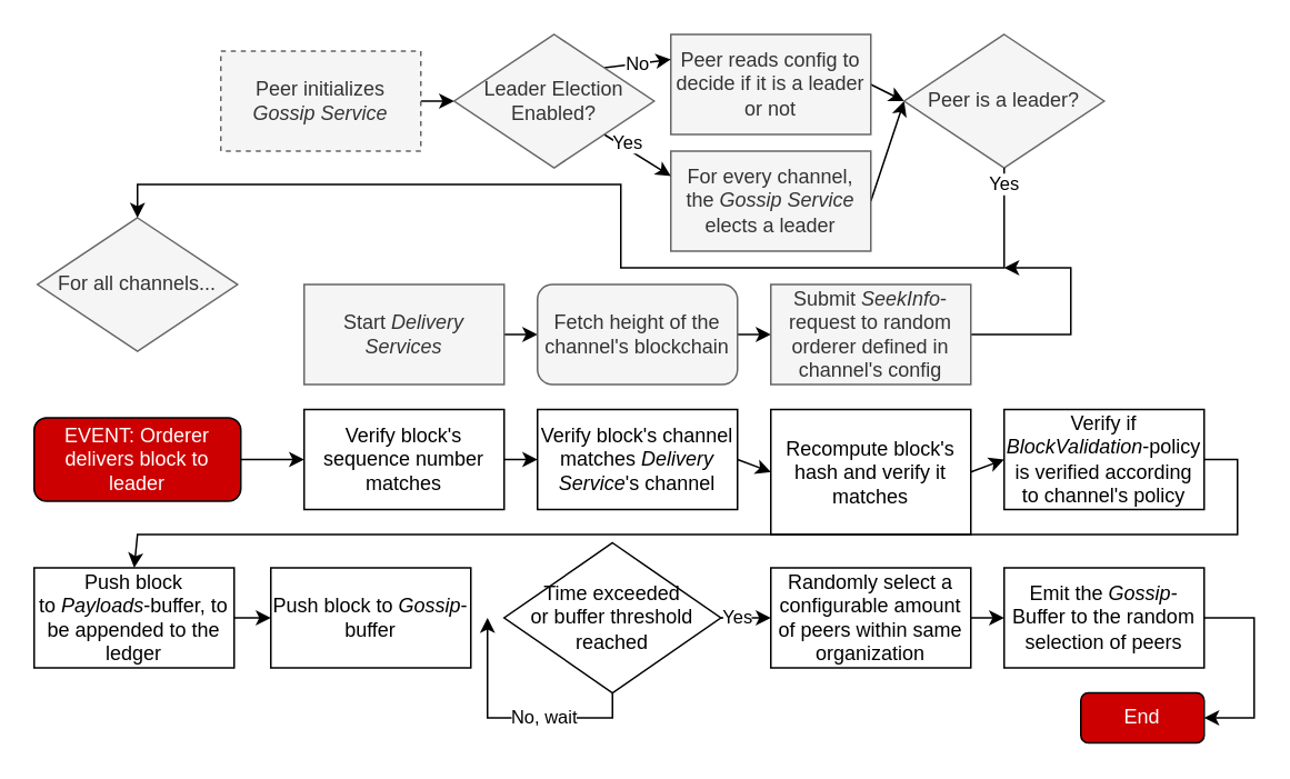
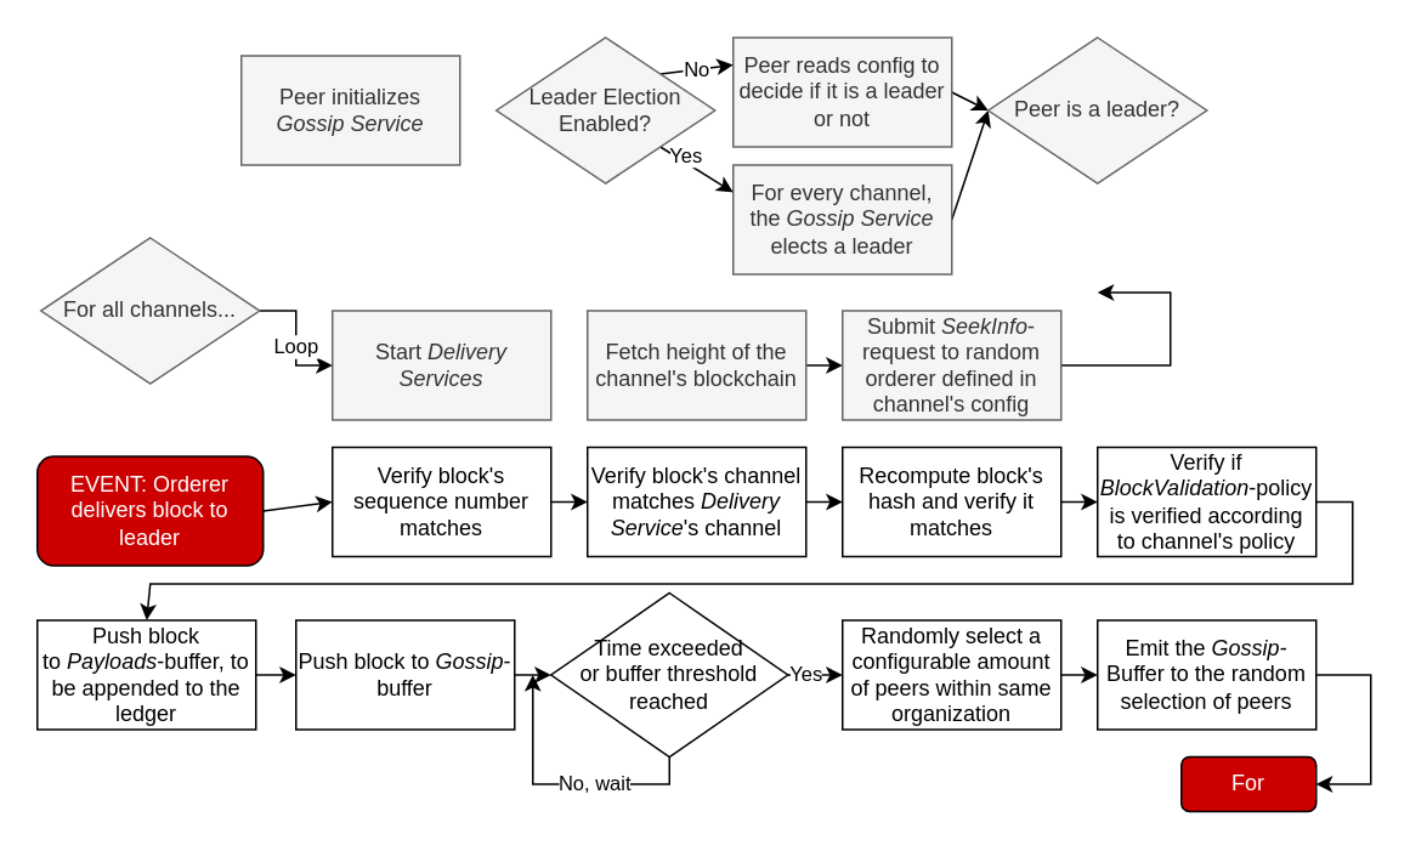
  <mxCell id="0" />
  <mxCell id="1" parent="0" />
- <mxCell id="2" style="edgeStyle=orthogonalEdgeStyle;rounded=0;orthogonalLoop=1;jettySize=auto;html=1;exitX=1;exitY=0.5;exitDx=0;exitDy=0;entryX=0;entryY=0.5;entryDx=0;entryDy=0;fontColor=#FFFFFF;" edge="1" parent="1" source="3" target="10"><mxGeometry relative="1" as="geometry" /></mxCell>
- <mxCell id="3" value="Peer initializes &lt;i&gt;Gossip Service&lt;/i&gt;" style="rounded=0;whiteSpace=wrap;html=1;fillColor=#f5f5f5;strokeColor=#666666;fontColor=#333333;dashed=1;" vertex="1" parent="1"><mxGeometry x="132" y="30" width="120" height="60" as="geometry" /></mxCell>
+ <mxCell id="3" value="Peer initializes &lt;i&gt;Gossip Service&lt;/i&gt;" style="rounded=0;whiteSpace=wrap;html=1;fillColor=#f5f5f5;strokeColor=#666666;fontColor=#333333;" vertex="1" parent="1"><mxGeometry x="132" y="30" width="120" height="60" as="geometry" /></mxCell>
  <mxCell id="4" style="edgeStyle=none;rounded=0;orthogonalLoop=1;jettySize=auto;html=1;exitX=1;exitY=0.5;exitDx=0;exitDy=0;entryX=0;entryY=0.5;entryDx=0;entryDy=0;fontColor=#000000;" edge="1" parent="1" source="5" target="11"><mxGeometry relative="1" as="geometry" /></mxCell>
  <mxCell id="5" value="For every channel, the &lt;i&gt;Gossip Service&lt;/i&gt; elects a leader" style="rounded=0;whiteSpace=wrap;html=1;fillColor=#f5f5f5;strokeColor=#666666;fontColor=#333333;" vertex="1" parent="1"><mxGeometry x="402" y="90" width="120" height="60" as="geometry" /></mxCell>
  <mxCell id="6" style="edgeStyle=none;rounded=0;orthogonalLoop=1;jettySize=auto;html=1;exitX=1;exitY=0.5;exitDx=0;exitDy=0;entryX=0;entryY=0.5;entryDx=0;entryDy=0;fontColor=#000000;" edge="1" parent="1" source="7" target="11"><mxGeometry relative="1" as="geometry" /></mxCell>
  <mxCell id="7" value="Peer reads config to decide if it is a leader or not" style="rounded=0;whiteSpace=wrap;html=1;fillColor=#f5f5f5;strokeColor=#666666;fontColor=#333333;" vertex="1" parent="1"><mxGeometry x="402" width="120" height="60" as="geometry" y="20" /></mxCell>
  <mxCell id="8" value="&lt;font color=&quot;#000000&quot;&gt;No&lt;/font&gt;" style="rounded=0;orthogonalLoop=1;jettySize=auto;html=1;exitX=1;exitY=0;exitDx=0;exitDy=0;entryX=0;entryY=0.25;entryDx=0;entryDy=0;fontColor=#FFFFFF;" edge="1" parent="1" source="10" target="7"><mxGeometry relative="1" as="geometry" /></mxCell>
  <mxCell id="9" value="Yes" style="edgeStyle=none;rounded=0;orthogonalLoop=1;jettySize=auto;html=1;exitX=1;exitY=1;exitDx=0;exitDy=0;entryX=0;entryY=0.25;entryDx=0;entryDy=0;" edge="1" parent="1" source="10" target="5"><mxGeometry x="-0.385" y="3" relative="1" as="geometry"><mxPoint as="offset" /></mxGeometry></mxCell>
  <mxCell id="10" value="Leader Election Enabled?" style="rhombus;whiteSpace=wrap;html=1;fillColor=#f5f5f5;strokeColor=#666666;fontColor=#333333;" vertex="1" parent="1"><mxGeometry x="272" width="120" height="80" as="geometry" y="20" /></mxCell>
  <mxCell id="11" value="Peer is a leader?" style="rhombus;whiteSpace=wrap;html=1;fillColor=#f5f5f5;strokeColor=#666666;fontColor=#333333;" vertex="1" parent="1"><mxGeometry x="542" width="120" height="80" as="geometry" y="20" /></mxCell>
- <mxCell id="12" style="edgeStyle=none;rounded=0;orthogonalLoop=1;jettySize=auto;html=1;exitX=1;exitY=0.5;exitDx=0;exitDy=0;entryX=0;entryY=0.5;entryDx=0;entryDy=0;fontColor=#000000;" edge="1" parent="1" source="13" target="15"><mxGeometry relative="1" as="geometry" /></mxCell>
  <mxCell id="13" value="Start &lt;i&gt;Delivery Services&lt;/i&gt;" style="rounded=0;whiteSpace=wrap;html=1;fillColor=#f5f5f5;strokeColor=#666666;fontColor=#333333;" vertex="1" parent="1"><mxGeometry x="182" y="170" width="120" height="60" as="geometry" /></mxCell>
  <mxCell id="14" style="edgeStyle=none;rounded=0;orthogonalLoop=1;jettySize=auto;html=1;exitX=1;exitY=0.5;exitDx=0;exitDy=0;entryX=0;entryY=0.5;entryDx=0;entryDy=0;fontColor=#000000;" edge="1" parent="1" source="15" target="17"><mxGeometry relative="1" as="geometry" /></mxCell>
- <mxCell id="15" value="Fetch height of the channel's blockchain" style="whiteSpace=wrap;html=1;fillColor=#f5f5f5;strokeColor=#666666;fontColor=#333333;rounded=1;" vertex="1" parent="1"><mxGeometry x="322" y="170" width="120" height="60" as="geometry" /></mxCell>
+ <mxCell id="15" value="Fetch height of the channel's blockchain" style="rounded=0;whiteSpace=wrap;html=1;fillColor=#f5f5f5;strokeColor=#666666;fontColor=#333333;" vertex="1" parent="1"><mxGeometry x="322" y="170" width="120" height="60" as="geometry" /></mxCell>
  <mxCell id="16" style="edgeStyle=none;rounded=0;orthogonalLoop=1;jettySize=auto;html=1;exitX=1;exitY=0.5;exitDx=0;exitDy=0;fontColor=#000000;" edge="1" parent="1" source="17"><mxGeometry relative="1" as="geometry"><mxPoint x="602" y="160" as="targetPoint" /><Array as="points"><mxPoint x="602" y="200" /><mxPoint x="642" y="200" /><mxPoint x="642" y="160" /></Array></mxGeometry></mxCell>
  <mxCell id="17" value="Submit &lt;i&gt;SeekInfo&lt;/i&gt;-request to random orderer defined in channel's config" style="rounded=0;whiteSpace=wrap;html=1;fillColor=#f5f5f5;strokeColor=#666666;fontColor=#333333;" vertex="1" parent="1"><mxGeometry x="462" y="170" width="120" height="60" as="geometry" /></mxCell>
+ <mxCell id="18" value="Loop" style="edgeStyle=none;rounded=0;orthogonalLoop=1;jettySize=auto;html=1;exitX=1;exitY=0.5;exitDx=0;exitDy=0;entryX=0;entryY=0.5;entryDx=0;entryDy=0;fontColor=#000000;" edge="1" parent="1" source="19" target="13"><mxGeometry x="0.143" relative="1" as="geometry"><Array as="points"><mxPoint x="162" y="170" /><mxPoint x="162" y="200" /></Array><mxPoint as="offset" /></mxGeometry></mxCell>
  <mxCell id="19" value="For all channels..." style="rhombus;whiteSpace=wrap;html=1;fillColor=#f5f5f5;strokeColor=#666666;fontColor=#333333;" vertex="1" parent="1"><mxGeometry x="22" y="130" width="120" height="80" as="geometry" /></mxCell>
  <mxCell id="20" style="edgeStyle=none;rounded=0;orthogonalLoop=1;jettySize=auto;html=1;exitX=1;exitY=0.5;exitDx=0;exitDy=0;entryX=0;entryY=0.5;entryDx=0;entryDy=0;fontColor=#000000;" edge="1" parent="1" source="21" target="23"><mxGeometry relative="1" as="geometry" /></mxCell>
- <mxCell id="21" value="EVENT: Orderer delivers block to leader" style="rounded=1;whiteSpace=wrap;html=1;fillColor=#CC0000;fontColor=#FFFFFF;" vertex="1" parent="1"><mxGeometry x="20" y="250" width="124" height="50" as="geometry" /></mxCell>
+ <mxCell id="21" value="EVENT: Orderer delivers block to leader" style="rounded=1;whiteSpace=wrap;html=1;fillColor=#CC0000;fontColor=#FFFFFF;" vertex="1" parent="1"><mxGeometry x="20" y="250" width="124" height="60" as="geometry" /></mxCell>
  <mxCell id="22" style="edgeStyle=none;rounded=0;orthogonalLoop=1;jettySize=auto;html=1;exitX=1;exitY=0.5;exitDx=0;exitDy=0;entryX=0;entryY=0.5;entryDx=0;entryDy=0;fontColor=#000000;" edge="1" parent="1" source="23" target="25"><mxGeometry relative="1" as="geometry" /></mxCell>
  <mxCell id="23" value="Verify block's sequence number matches" style="rounded=0;whiteSpace=wrap;html=1;" vertex="1" parent="1"><mxGeometry x="182" y="245" width="120" height="60" as="geometry" /></mxCell>
  <mxCell id="24" style="edgeStyle=none;rounded=0;orthogonalLoop=1;jettySize=auto;html=1;exitX=1;exitY=0.5;exitDx=0;exitDy=0;entryX=0;entryY=0.5;entryDx=0;entryDy=0;fontColor=#000000;" edge="1" parent="1" source="25" target="27"><mxGeometry relative="1" as="geometry" /></mxCell>
  <mxCell id="25" value="Verify block's channel matches &lt;i&gt;Delivery Service&lt;/i&gt;'s channel" style="rounded=0;whiteSpace=wrap;html=1;" vertex="1" parent="1"><mxGeometry x="322" y="245" width="120" height="60" as="geometry" /></mxCell>
  <mxCell id="26" style="edgeStyle=none;rounded=0;orthogonalLoop=1;jettySize=auto;html=1;exitX=1;exitY=0.5;exitDx=0;exitDy=0;entryX=0;entryY=0.5;entryDx=0;entryDy=0;fontColor=#000000;" edge="1" parent="1" source="27" target="29"><mxGeometry relative="1" as="geometry" /></mxCell>
- <mxCell id="27" value="Recompute block's hash and verify it matches" style="rounded=0;whiteSpace=wrap;html=1;" vertex="1" parent="1"><mxGeometry x="462" y="245" width="120" height="75" as="geometry" /></mxCell>
+ <mxCell id="27" value="Recompute block's hash and verify it matches" style="rounded=0;whiteSpace=wrap;html=1;" vertex="1" parent="1"><mxGeometry x="462" y="245" width="120" height="60" as="geometry" /></mxCell>
  <mxCell id="28" style="edgeStyle=none;rounded=0;orthogonalLoop=1;jettySize=auto;html=1;exitX=1;exitY=0.5;exitDx=0;exitDy=0;entryX=0.5;entryY=0;entryDx=0;entryDy=0;fontColor=#000000;" edge="1" parent="1" source="29" target="32"><mxGeometry relative="1" as="geometry"><Array as="points"><mxPoint x="742" y="275" /><mxPoint x="742" y="320" /><mxPoint x="82" y="320" /></Array></mxGeometry></mxCell>
  <mxCell id="29" value="Verify if &lt;i&gt;BlockValidation&lt;/i&gt;-policy is verified according to channel's policy" style="rounded=0;whiteSpace=wrap;html=1;" vertex="1" parent="1"><mxGeometry x="602" y="245" width="120" height="60" as="geometry" /></mxCell>
- <mxCell id="30" value="Yes" style="edgeStyle=none;rounded=0;orthogonalLoop=1;jettySize=auto;html=1;fontColor=#000000;entryX=0.5;entryY=0;entryDx=0;entryDy=0;exitX=0.5;exitY=1;exitDx=0;exitDy=0;" edge="1" parent="1" source="11" target="19"><mxGeometry x="-0.968" relative="1" as="geometry"><mxPoint x="632" y="110" as="sourcePoint" /><Array as="points"><mxPoint x="602" y="160" /><mxPoint x="372" y="160" /><mxPoint x="372" y="110" /><mxPoint x="82" y="110" /></Array><mxPoint as="offset" /></mxGeometry></mxCell>
  <mxCell id="31" style="edgeStyle=none;rounded=0;orthogonalLoop=1;jettySize=auto;html=1;exitX=1;exitY=0.5;exitDx=0;exitDy=0;entryX=0;entryY=0.5;entryDx=0;entryDy=0;fontColor=#000000;" edge="1" parent="1" source="32" target="41"><mxGeometry relative="1" as="geometry" /></mxCell>
  <mxCell id="32" value="Push block to&amp;nbsp;&lt;i&gt;Payloads&lt;/i&gt;-buffer, to be appended to the ledger" style="rounded=0;whiteSpace=wrap;html=1;" vertex="1" parent="1"><mxGeometry x="20" y="340" width="120" height="60" as="geometry" /></mxCell>
  <mxCell id="33" value="No, wait" style="edgeStyle=none;rounded=0;orthogonalLoop=1;jettySize=auto;html=1;exitX=0.5;exitY=1;exitDx=0;exitDy=0;fontColor=#000000;" edge="1" parent="1" source="35"><mxGeometry x="-0.25" relative="1" as="geometry"><mxPoint x="292" y="370" as="targetPoint" /><Array as="points"><mxPoint x="367" y="430" /><mxPoint x="292" y="430" /></Array><mxPoint as="offset" /></mxGeometry></mxCell>
  <mxCell id="34" value="Yes" style="edgeStyle=none;rounded=0;orthogonalLoop=1;jettySize=auto;html=1;exitX=1;exitY=0.5;exitDx=0;exitDy=0;entryX=0;entryY=0.5;entryDx=0;entryDy=0;fontColor=#000000;" edge="1" parent="1" source="35" target="37"><mxGeometry x="-0.333" relative="1" as="geometry"><mxPoint as="offset" /></mxGeometry></mxCell>
  <mxCell id="35" value="Time exceeded&lt;br&gt;or buffer threshold&lt;br&gt;reached" style="rhombus;whiteSpace=wrap;html=1;" vertex="1" parent="1"><mxGeometry x="302" y="325" width="130" height="90" as="geometry" /></mxCell>
  <mxCell id="36" style="edgeStyle=none;rounded=0;orthogonalLoop=1;jettySize=auto;html=1;exitX=1;exitY=0.5;exitDx=0;exitDy=0;entryX=0;entryY=0.5;entryDx=0;entryDy=0;fontColor=#000000;" edge="1" parent="1" source="37" target="39"><mxGeometry relative="1" as="geometry" /></mxCell>
  <mxCell id="37" value="Randomly select a configurable amount of peers within same organization" style="rounded=0;whiteSpace=wrap;html=1;strokeWidth=1;" vertex="1" parent="1"><mxGeometry x="462" y="340" width="120" height="60" as="geometry" /></mxCell>
  <mxCell id="38" style="edgeStyle=none;rounded=0;orthogonalLoop=1;jettySize=auto;html=1;exitX=1;exitY=0.5;exitDx=0;exitDy=0;entryX=1;entryY=0.5;entryDx=0;entryDy=0;fontColor=#000000;" edge="1" parent="1" source="39" target="42"><mxGeometry relative="1" as="geometry"><Array as="points"><mxPoint x="752" y="370" /><mxPoint x="752" y="430" /></Array></mxGeometry></mxCell>
  <mxCell id="39" value="Emit the &lt;i&gt;Gossip-&lt;/i&gt;Buffer&amp;nbsp;to the random selection of peers" style="rounded=0;whiteSpace=wrap;html=1;strokeWidth=1;" vertex="1" parent="1"><mxGeometry x="602" y="340" width="120" height="60" as="geometry" /></mxCell>
+ <mxCell id="40" style="edgeStyle=none;rounded=0;orthogonalLoop=1;jettySize=auto;html=1;exitX=1;exitY=0.5;exitDx=0;exitDy=0;entryX=0;entryY=0.5;entryDx=0;entryDy=0;fontColor=#000000;" edge="1" parent="1" source="41" target="35"><mxGeometry relative="1" as="geometry" /></mxCell>
  <mxCell id="41" value="Push block to &lt;i&gt;Gossip&lt;/i&gt;-buffer" style="rounded=0;whiteSpace=wrap;html=1;" vertex="1" parent="1"><mxGeometry x="162" y="340" width="120" height="60" as="geometry" /></mxCell>
- <mxCell id="42" value="End" style="rounded=1;whiteSpace=wrap;html=1;fillColor=#CC0000;fontColor=#FFFFFF;" vertex="1" parent="1"><mxGeometry x="648" y="415" width="74" height="30" as="geometry" /></mxCell>
+ <mxCell id="42" value="For" style="rounded=1;whiteSpace=wrap;html=1;fillColor=#CC0000;fontColor=#FFFFFF;" vertex="1" parent="1"><mxGeometry x="648" y="415" width="74" height="30" as="geometry" /></mxCell>
